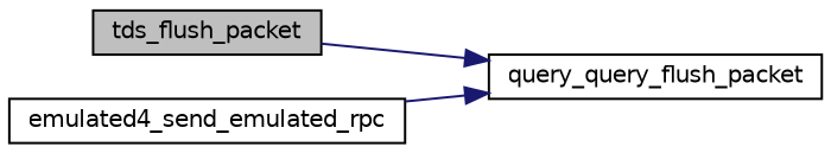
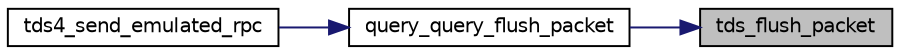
  digraph {
    rankdir=RL
    node [color=black fillcolor=white fontname=Helvetica fontsize=10 shape=record style=filled]
    edge [color=midnightblue dir=back fontname=Helvetica fontsize=10 labelfontname=Helvetica labelfontsize=10 style=solid]
    n1 [fillcolor=grey75 fontcolor=black height=0.2 label=tds_flush_packet width=0.4]
    n2 [height=0.2 label=query_query_flush_packet width=0.4]
-   n3 [height=0.2 label=emulated4_send_emulated_rpc width=0.4]
-   n2 -> n1
+   n3 [height=0.2 label=tds4_send_emulated_rpc width=0.4]
+   n1 -> n2
    n2 -> n3
  }
